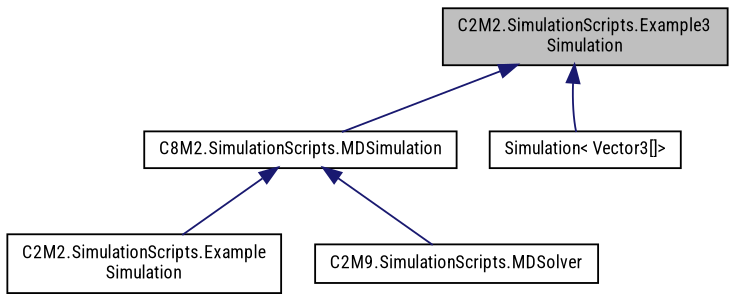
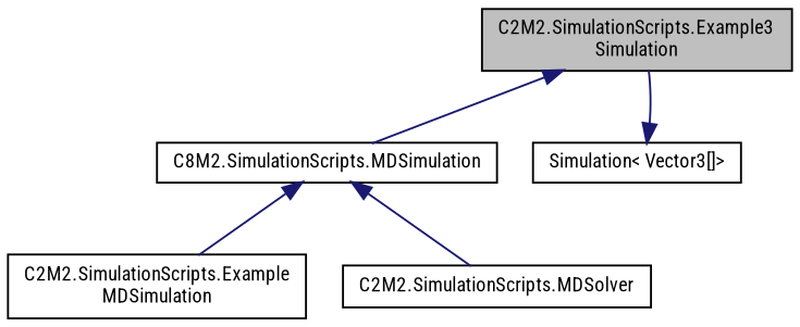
  digraph {
    fontname="Roboto Condensed"
    node [color=black fillcolor=white fontname="Roboto Condensed" fontsize=10 shape=record style=filled]
    edge [color=midnightblue dir=back fontname="Roboto Condensed" fontsize=10 labelfontname=Helvetica labelfontsize=10 style=solid]
    n1 [fillcolor=grey75 fontcolor=black height=0.2 label="C2M2.SimulationScripts.Example3\lSimulation" width=0.4]
    n2 [height=0.2 label="C8M2.SimulationScripts.MDSimulation" width=0.4]
-   n3 [height=0.2 label="C2M2.SimulationScripts.Example\lSimulation" width=0.4]
-   n4 [height=0.2 label="C2M9.SimulationScripts.MDSolver" width=0.4]
+   n3 [height=0.2 label="C2M2.SimulationScripts.Example\lMDSimulation" width=0.4]
+   n4 [height=0.2 label="C2M2.SimulationScripts.MDSolver" width=0.4]
    n5 [height=0.2 label="Simulation\< Vector3[]\>" width=0.4]
    n1 -> n2
    n2 -> n3
    n2 -> n4
-   n1 -> n5
+   n5 -> n1
  }
